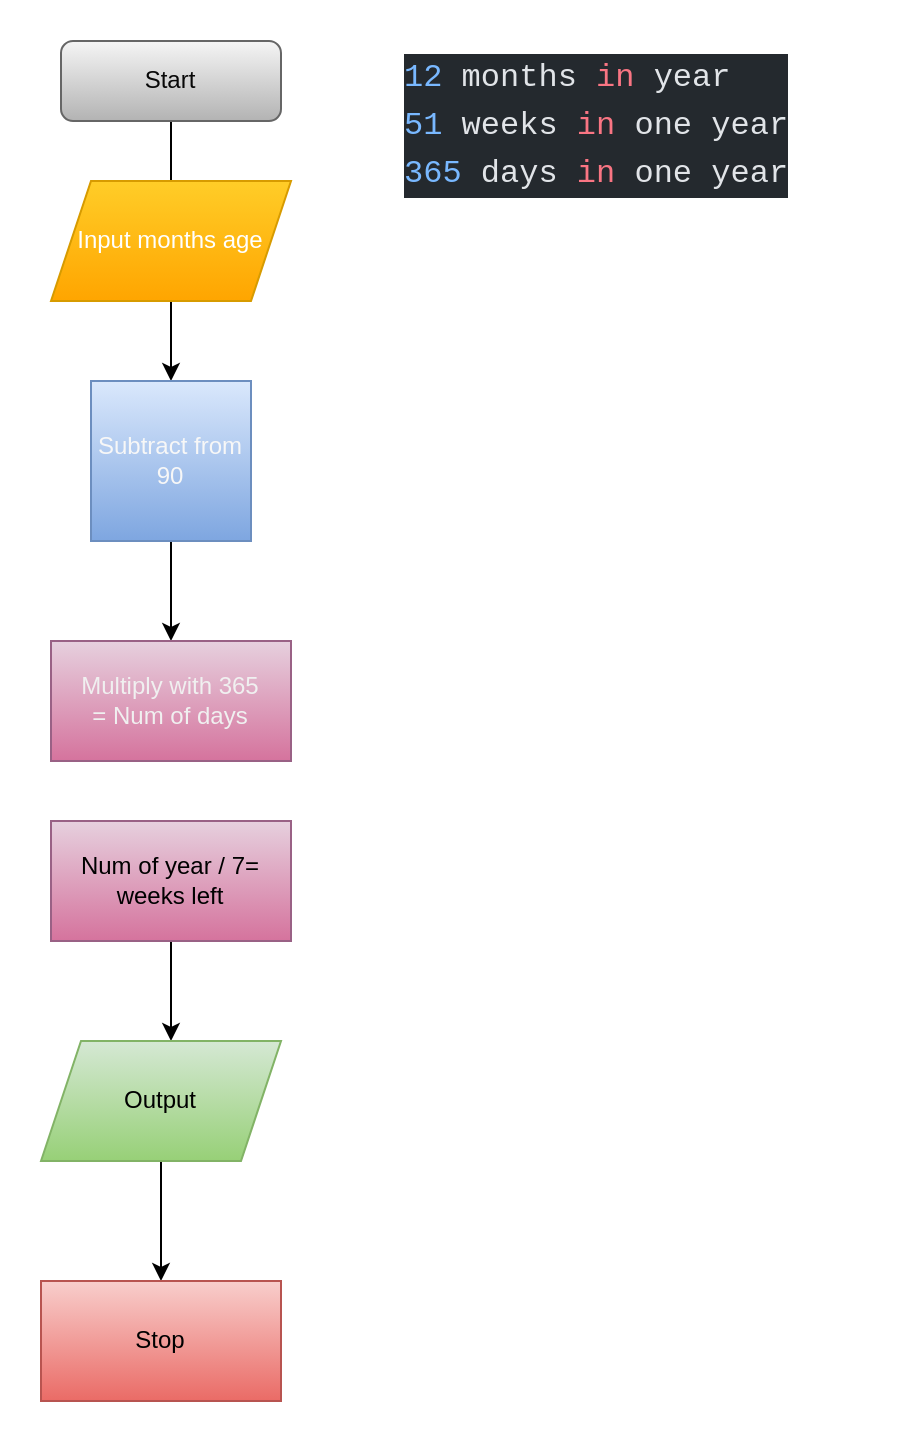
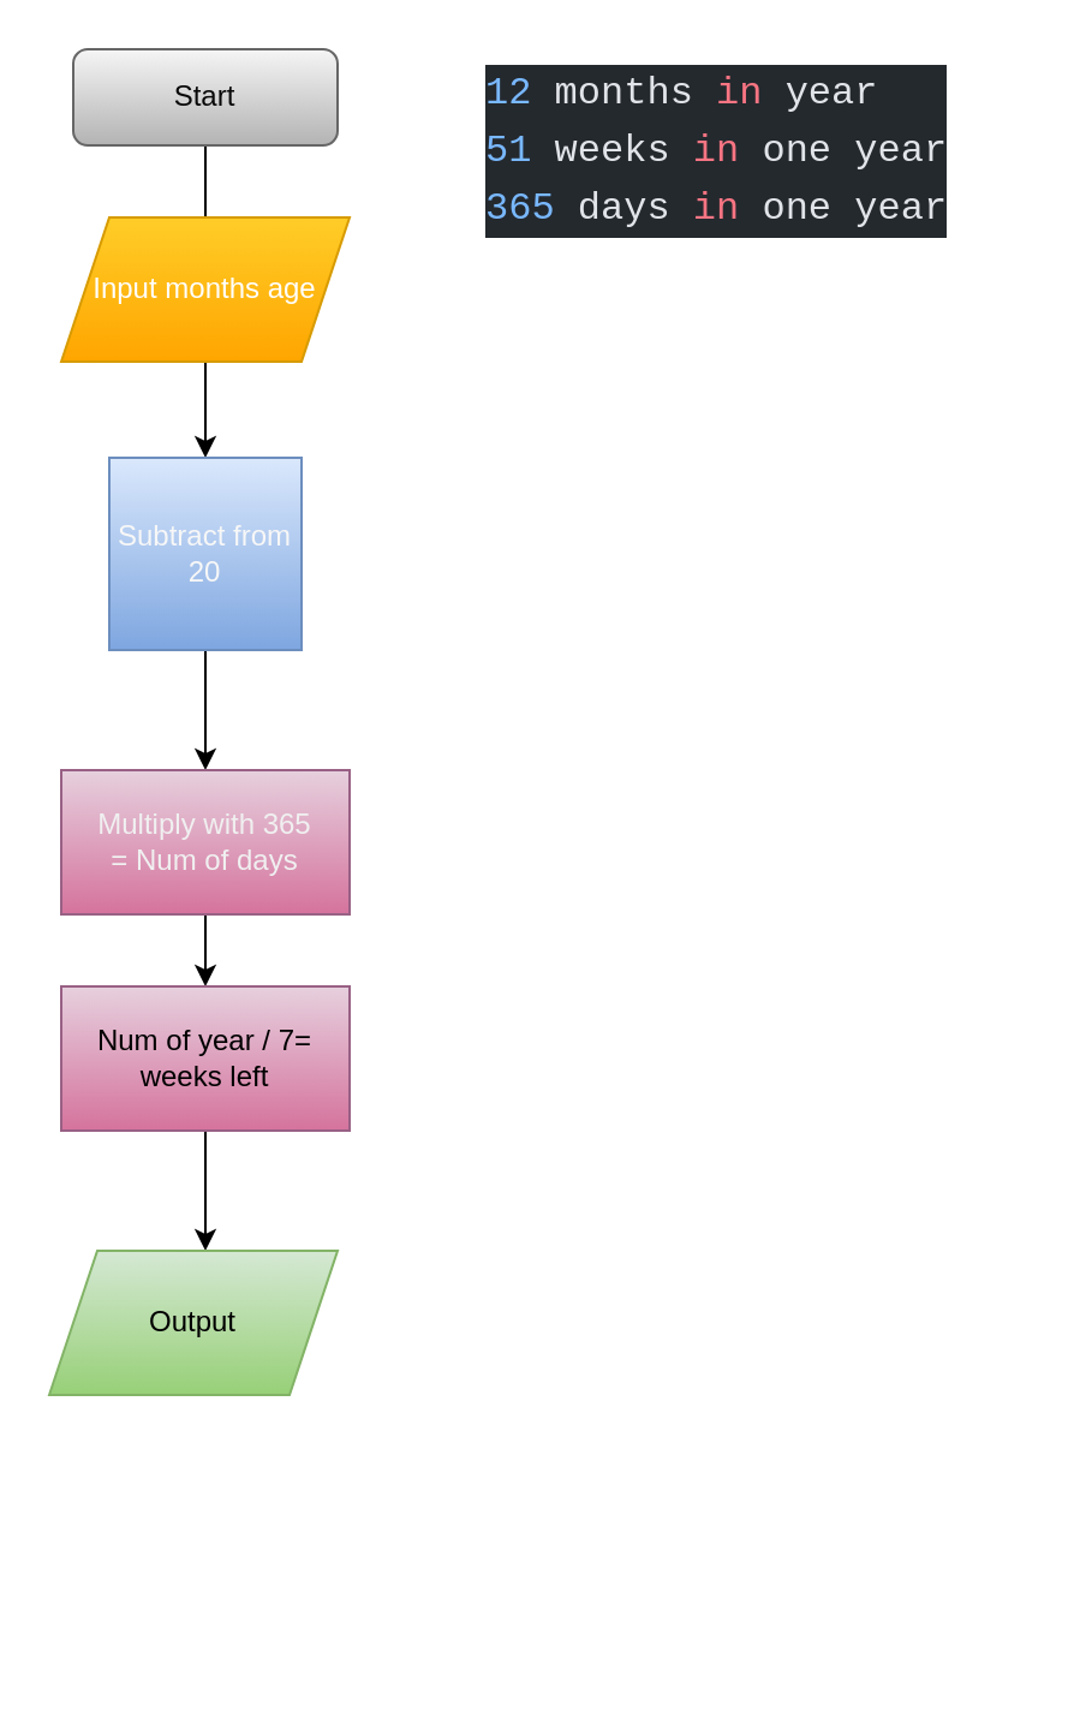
  <mxCell id="0" />
  <mxCell id="1" parent="0" />
  <mxCell id="2" value="" style="edgeStyle=none;html=1;fontColor=#080808;" edge="1" parent="1" source="3"><mxGeometry relative="1" as="geometry"><mxPoint x="85" y="130" as="targetPoint" /></mxGeometry></mxCell>
  <mxCell id="3" value="&lt;font color=&quot;#080808&quot;&gt;Start&lt;/font&gt;" style="rounded=1;whiteSpace=wrap;html=1;fillColor=#f5f5f5;gradientColor=#b3b3b3;strokeColor=#666666;" vertex="1" parent="1"><mxGeometry x="30" y="20" width="110" height="40" as="geometry" /></mxCell>
  <mxCell id="4" style="edgeStyle=none;html=1;exitX=0.5;exitY=1;exitDx=0;exitDy=0;entryX=0.5;entryY=0;entryDx=0;entryDy=0;fontColor=#080808;" edge="1" parent="1" source="5" target="7"><mxGeometry relative="1" as="geometry" /></mxCell>
  <mxCell id="5" value="&lt;font color=&quot;#ffffff&quot;&gt;Input months age&lt;/font&gt;" style="shape=parallelogram;perimeter=parallelogramPerimeter;whiteSpace=wrap;html=1;fixedSize=1;strokeColor=#d79b00;fillColor=#ffcd28;gradientColor=#ffa500;" vertex="1" parent="1"><mxGeometry x="25" y="90" width="120" height="60" as="geometry" /></mxCell>
  <mxCell id="6" style="edgeStyle=none;html=1;exitX=0.5;exitY=1;exitDx=0;exitDy=0;entryX=0.5;entryY=0;entryDx=0;entryDy=0;fontColor=#080808;" edge="1" parent="1" source="7" target="9"><mxGeometry relative="1" as="geometry" /></mxCell>
- <mxCell id="7" value="&lt;font color=&quot;#f7f7f7&quot;&gt;Subtract from 90&lt;/font&gt;" style="whiteSpace=wrap;html=1;aspect=fixed;fillColor=#dae8fc;gradientColor=#7ea6e0;strokeColor=#6c8ebf;" vertex="1" parent="1"><mxGeometry x="45" y="190" width="80" height="80" as="geometry" /></mxCell>
+ <mxCell id="7" value="&lt;font color=&quot;#f7f7f7&quot;&gt;Subtract from 20&lt;/font&gt;" style="whiteSpace=wrap;html=1;aspect=fixed;fillColor=#dae8fc;gradientColor=#7ea6e0;strokeColor=#6c8ebf;" vertex="1" parent="1"><mxGeometry x="45" y="190" width="80" height="80" as="geometry" /></mxCell>
+ <mxCell id="8" style="edgeStyle=none;html=1;fontColor=#F0F0F0;" edge="1" parent="1" source="9" target="12"><mxGeometry relative="1" as="geometry" /></mxCell>
  <mxCell id="9" value="&lt;font color=&quot;#f0f0f0&quot;&gt;Multiply with 365&lt;br&gt;= Num of days&lt;br&gt;&lt;/font&gt;" style="rounded=0;whiteSpace=wrap;html=1;fontFamily=Helvetica;fontSize=12;align=center;strokeColor=#996185;fillColor=#e6d0de;gradientColor=#d5739d;" vertex="1" parent="1"><mxGeometry x="25" y="320" width="120" height="60" as="geometry" /></mxCell>
  <mxCell id="10" value="&lt;meta charset=&quot;utf-8&quot;&gt;&lt;div style=&quot;color: rgb(225, 228, 232); background-color: rgb(36, 41, 46); font-family: Menlo, Monaco, &amp;quot;Courier New&amp;quot;, monospace; font-weight: normal; font-size: 16px; line-height: 24px;&quot;&gt;&lt;div&gt;&lt;span style=&quot;color: #79b8ff;&quot;&gt;12&lt;/span&gt;&lt;span style=&quot;color: #e1e4e8;&quot;&gt; months &lt;/span&gt;&lt;span style=&quot;color: #f97583;&quot;&gt;in&lt;/span&gt;&lt;span style=&quot;color: #e1e4e8;&quot;&gt; year&lt;/span&gt;&lt;/div&gt;&lt;div&gt;&lt;span style=&quot;color: #79b8ff;&quot;&gt;51&lt;/span&gt;&lt;span style=&quot;color: #e1e4e8;&quot;&gt; weeks &lt;/span&gt;&lt;span style=&quot;color: #f97583;&quot;&gt;in&lt;/span&gt;&lt;span style=&quot;color: #e1e4e8;&quot;&gt; one year&lt;/span&gt;&lt;/div&gt;&lt;div&gt;&lt;span style=&quot;color: #79b8ff;&quot;&gt;365&lt;/span&gt;&lt;span style=&quot;color: #e1e4e8;&quot;&gt; days &lt;/span&gt;&lt;span style=&quot;color: #f97583;&quot;&gt;in&lt;/span&gt;&lt;span style=&quot;color: #e1e4e8;&quot;&gt; one year&lt;/span&gt;&lt;/div&gt;&lt;/div&gt;" style="text;whiteSpace=wrap;html=1;fontColor=#FFFFFF;" vertex="1" parent="1"><mxGeometry x="200" y="20" width="230" height="100" as="geometry" /></mxCell>
  <mxCell id="11" style="edgeStyle=none;html=1;exitX=0.5;exitY=1;exitDx=0;exitDy=0;fontColor=#F0F0F0;" edge="1" parent="1" source="12"><mxGeometry relative="1" as="geometry"><mxPoint x="85" y="520" as="targetPoint" /></mxGeometry></mxCell>
  <mxCell id="12" value="Num of year / 7= weeks left" style="rounded=0;whiteSpace=wrap;html=1;fontFamily=Helvetica;fontSize=12;align=center;strokeColor=#996185;fillColor=#e6d0de;gradientColor=#d5739d;" vertex="1" parent="1"><mxGeometry x="25" y="410" width="120" height="60" as="geometry" /></mxCell>
- <mxCell id="13" value="" style="edgeStyle=none;html=1;fontColor=#F0F0F0;" edge="1" parent="1" source="14" target="15"><mxGeometry relative="1" as="geometry" /></mxCell>
  <mxCell id="14" value="Output" style="shape=parallelogram;perimeter=parallelogramPerimeter;whiteSpace=wrap;html=1;fixedSize=1;strokeColor=#82b366;fillColor=#d5e8d4;gradientColor=#97d077;" vertex="1" parent="1"><mxGeometry x="20" y="520" width="120" height="60" as="geometry" /></mxCell>
- <mxCell id="15" value="Stop" style="whiteSpace=wrap;html=1;strokeColor=#b85450;fillColor=#f8cecc;gradientColor=#ea6b66;" vertex="1" parent="1"><mxGeometry x="20" y="640" width="120" height="60" as="geometry" /></mxCell>
